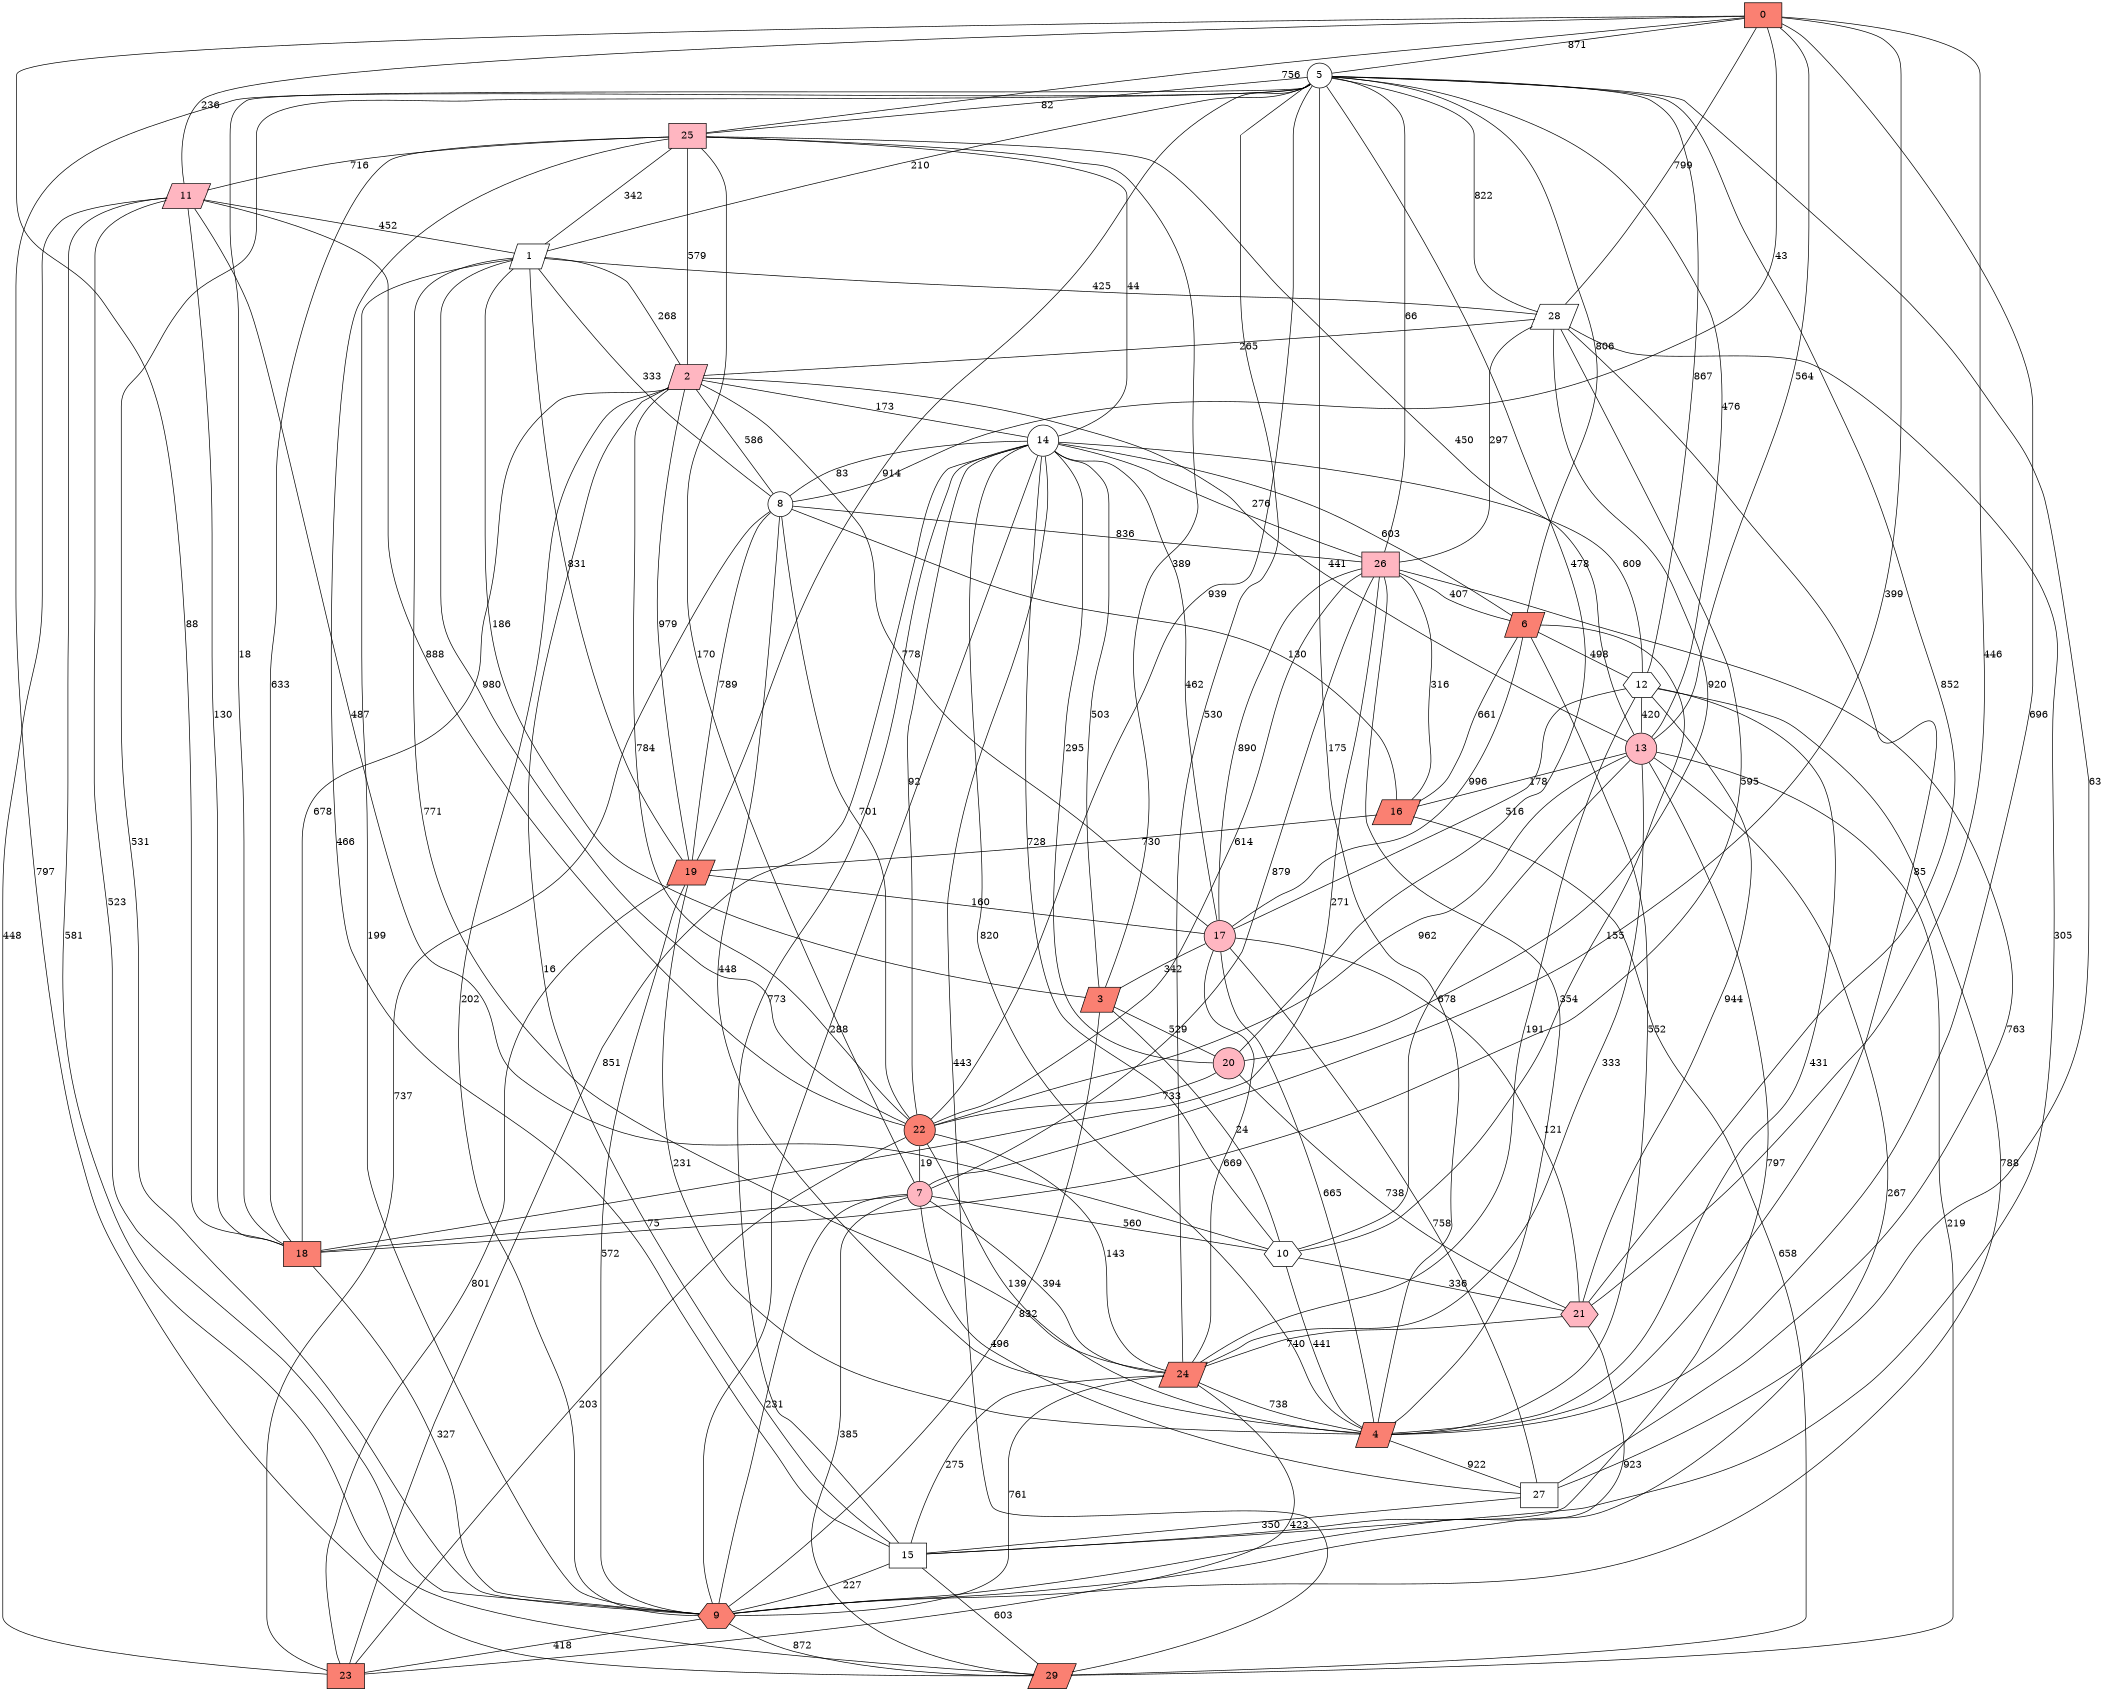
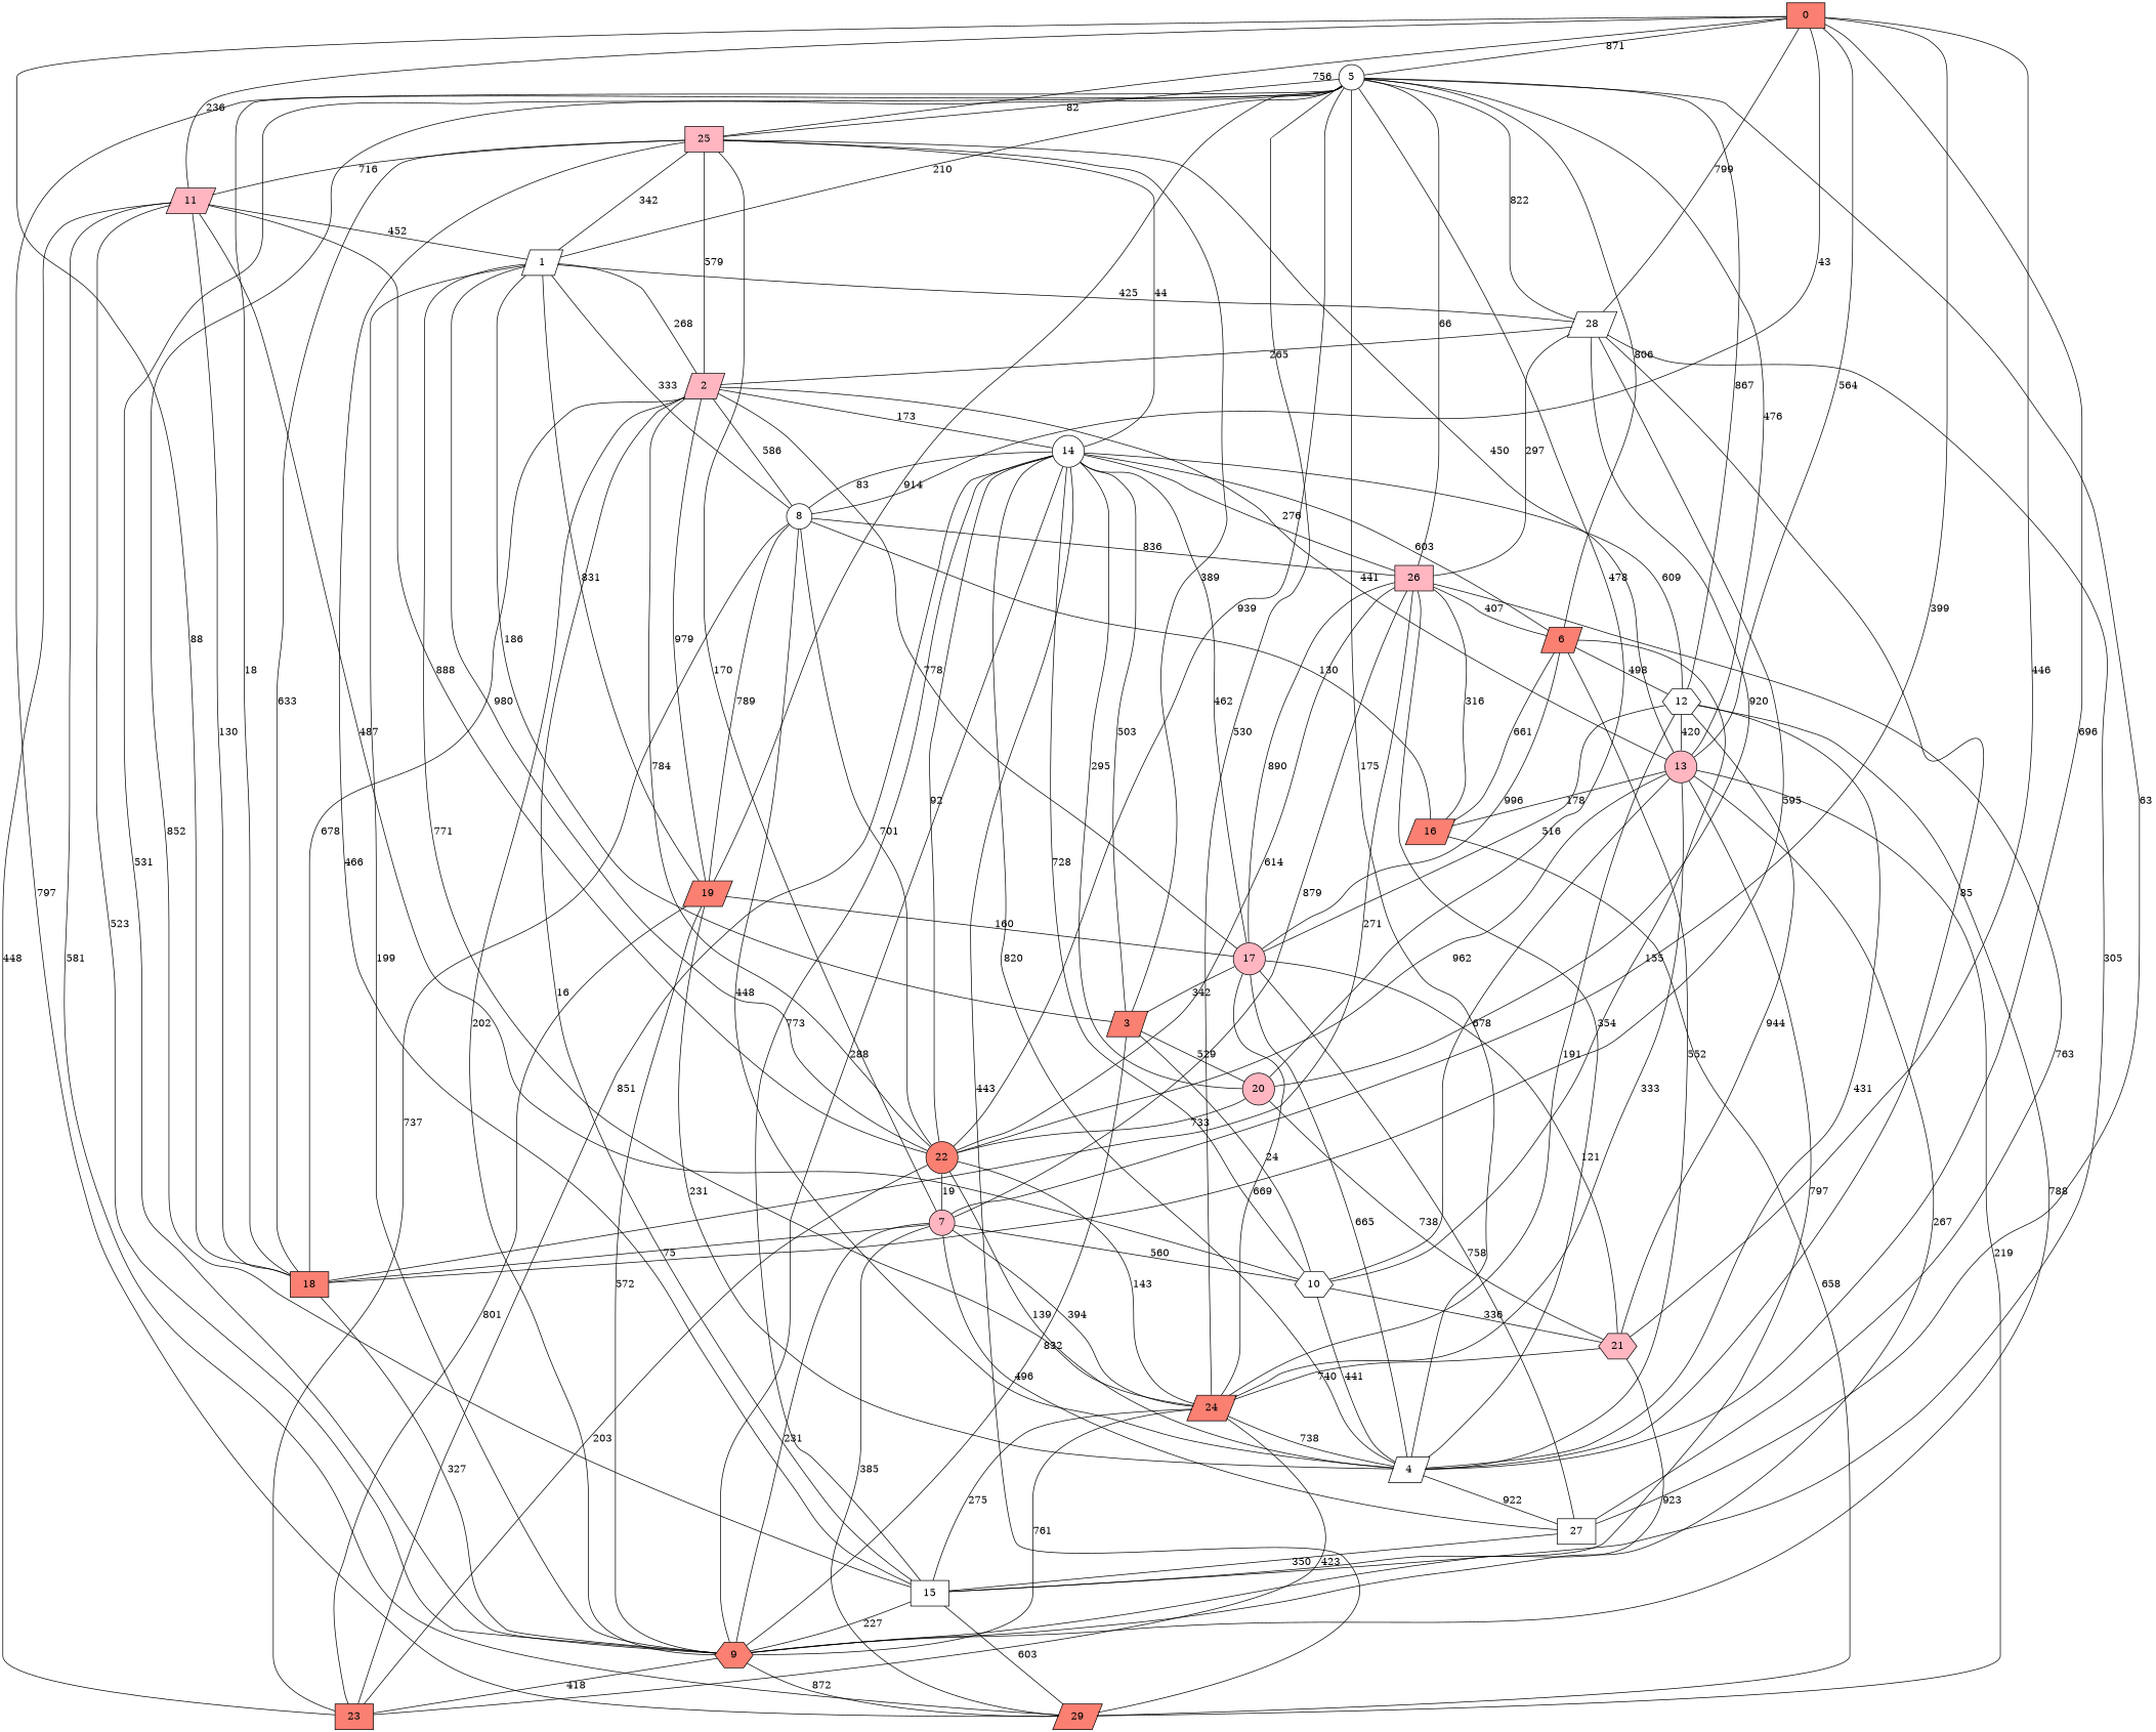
  strict graph {
    node [fillcolor=salmon shape=parallelogram style=filled]
    0 [shape=box]
    5 [fillcolor=white shape=circle]
    8 [fillcolor=white shape=circle]
    11 [fillcolor=lightpink]
    13 [fillcolor=lightpink shape=circle]
    21 [fillcolor=lightpink shape=hexagon]
    25 [fillcolor=lightpink shape=box]
    28 [fillcolor=white]
    9 [shape=hexagon]
    20 [fillcolor=lightpink shape=circle]
    6
    12 [fillcolor=white shape=hexagon]
    26 [fillcolor=lightpink shape=box]
    27 [fillcolor=white shape=box]
    22 [shape=circle]
    29
    1 [fillcolor=white]
    2 [fillcolor=lightpink]
    19
    23 [shape=box]
    18 [shape=box]
    10 [fillcolor=white shape=hexagon]
    16
    17 [fillcolor=lightpink shape=circle]
    24
    14 [fillcolor=white shape=circle]
-   4
+   4 [fillcolor=white]
    15 [fillcolor=white shape=box]
    3
    7 [fillcolor=lightpink shape=circle]
    0 -- 5 [label=871]
    0 -- 8 [label=43]
    0 -- 11 [label=236]
    0 -- 13 [label=564]
    0 -- 21 [label=446]
    0 -- 25 [label=756]
    0 -- 28 [label=799]
    5 -- 25 [label=82]
    5 -- 9 [label=531]
    5 -- 20 [label=478]
    5 -- 6 [label=806]
    5 -- 12 [label=867]
    5 -- 26 [label=66]
    5 -- 27 [label=63]
    5 -- 22 [label=939]
    5 -- 29 [label=797]
    8 -- 26 [label=836]
    8 -- 1 [label=333]
    8 -- 2 [label=586]
    8 -- 19 [label=789]
    8 -- 23 [label=737]
    11 -- 1 [label=452]
    11 -- 18 [label=130]
    13 -- 5 [label=476]
    13 -- 29 [label=219]
    13 -- 2 [label=441]
    13 -- 10 [label=678]
    13 -- 16 [label=178]
-   21 -- 5 [label=852]
+   15 -- 5 [label=852]
    21 -- 20 [label=738]
    21 -- 12 [label=944]
    21 -- 17 [label=121]
    21 -- 24 [label=740]
    25 -- 11 [label=716]
    25 -- 13 [label=450]
    25 -- 14 [label=44]
    28 -- 5 [label=822]
    28 -- 20 [label=920]
    28 -- 26 [label=297]
    28 -- 2 [label=265]
    28 -- 18 [label=595]
    28 -- 4 [label=85]
    28 -- 15 [label=305]
    9 -- 11 [label=523]
    9 -- 13 [label=267]
    9 -- 21 [label=923]
    9 -- 12 [label=788]
    9 -- 29 [label=872]
    9 -- 19 [label=572]
    9 -- 23 [label=418]
    20 -- 22 [label=733]
    20 -- 14 [label=295]
    6 -- 12 [label=498]
    6 -- 14 [label=603]
    12 -- 13 [label=420]
    12 -- 17 [label=516]
    12 -- 24 [label=191]
    26 -- 6 [label=407]
    26 -- 18 [label=271]
    26 -- 16 [label=316]
    26 -- 17 [label=890]
    26 -- 14 [label=276]
    26 -- 7 [label=879]
    27 -- 26 [label=763]
    27 -- 17 [label=758]
    27 -- 15 [label=350]
    22 -- 8 [label=701]
    22 -- 11 [label=888]
    22 -- 13 [label=962]
    22 -- 26 [label=614]
    22 -- 1 [label=980]
    22 -- 2 [label=784]
    22 -- 23 [label=203]
    22 -- 14 [label=92]
    22 -- 4 [label=139]
    22 -- 7 [label=19]
    29 -- 11 [label=581]
    1 -- 5 [label=210]
    1 -- 25 [label=342]
    1 -- 28 [label=425]
    1 -- 9 [label=199]
    1 -- 2 [label=268]
    2 -- 25 [label=579]
    2 -- 9 [label=202]
    2 -- 19 [label=979]
    2 -- 17 [label=778]
    2 -- 14 [label=173]
    19 -- 5 [label=914]
    19 -- 1 [label=831]
    19 -- 17 [label=160]
    23 -- 11 [label=448]
    23 -- 19 [label=801]
    23 -- 24 [label=423]
    18 -- 0 [label=88]
    18 -- 5 [label=18]
    18 -- 25 [label=633]
    18 -- 9 [label=327]
    18 -- 2 [label=678]
    10 -- 11 [label=487]
    10 -- 21 [label=336]
    10 -- 6 [label=155]
    10 -- 3 [label=24]
    16 -- 8 [label=130]
    16 -- 6 [label=661]
    16 -- 29 [label=658]
-   16 -- 19 [label=730]
    17 -- 6 [label=996]
    17 -- 4 [label=665]
    17 -- 3 [label=342]
    24 -- 5 [label=530]
    24 -- 13 [label=333]
    24 -- 9 [label=761]
    24 -- 22 [label=143]
    24 -- 1 [label=771]
    24 -- 17 [label=669]
    24 -- 4 [label=738]
    24 -- 7 [label=394]
    14 -- 8 [label=83]
    14 -- 9 [label=288]
    14 -- 12 [label=609]
    14 -- 29 [label=443]
    14 -- 23 [label=851]
    14 -- 10 [label=728]
    14 -- 17 [label=462]
    14 -- 4 [label=820]
    4 -- 0 [label=696]
    4 -- 5 [label=175]
    4 -- 8 [label=448]
    4 -- 6 [label=552]
    4 -- 12 [label=431]
    4 -- 26 [label=354]
    4 -- 27 [label=922]
    4 -- 19 [label=231]
    4 -- 10 [label=441]
    15 -- 13 [label=797]
    15 -- 25 [label=466]
    15 -- 9 [label=227]
    15 -- 29 [label=603]
    15 -- 2 [label=16]
    15 -- 24 [label=275]
    15 -- 14 [label=773]
    3 -- 25 [label=389]
    3 -- 9 [label=832]
    3 -- 20 [label=529]
    3 -- 1 [label=186]
    3 -- 14 [label=503]
    7 -- 0 [label=399]
    7 -- 25 [label=170]
    7 -- 9 [label=231]
    7 -- 27 [label=496]
    7 -- 29 [label=385]
    7 -- 18 [label=75]
    7 -- 10 [label=560]
  }
